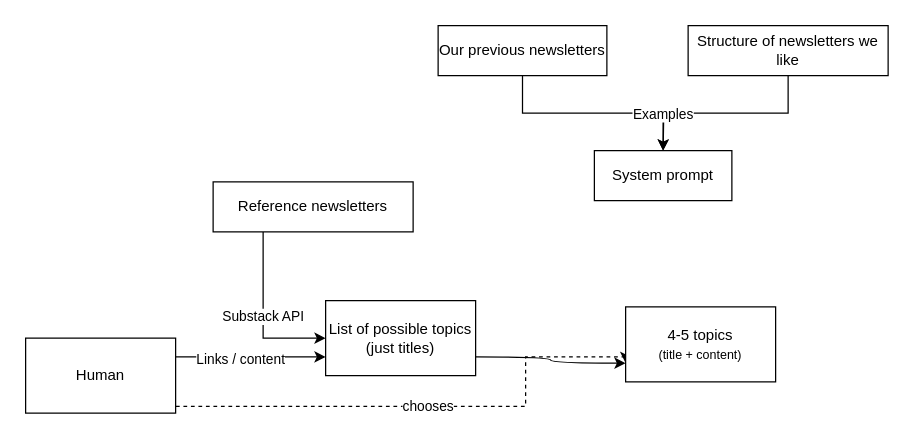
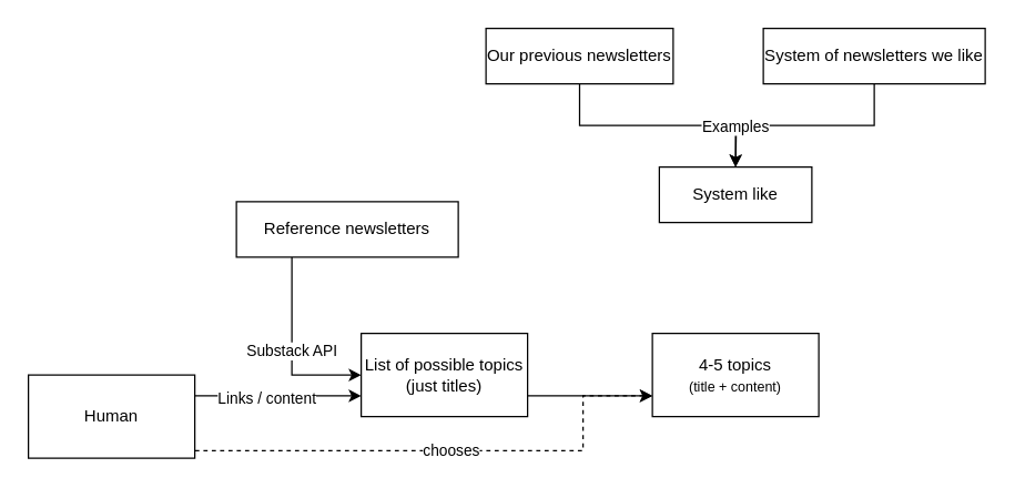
  <mxCell id="0" />
  <mxCell id="1" parent="0" />
  <mxCell id="2" style="edgeStyle=orthogonalEdgeStyle;rounded=0;orthogonalLoop=1;jettySize=auto;html=1;exitX=0.5;exitY=1;exitDx=0;exitDy=0;entryX=0.5;entryY=0;entryDx=0;entryDy=0;" edge="1" parent="1" source="3" target="16"><mxGeometry relative="1" as="geometry" /></mxCell>
  <mxCell id="3" value="Our previous newsletters" style="rounded=0;whiteSpace=wrap;html=1;" vertex="1" parent="1"><mxGeometry x="350" y="20" width="135" height="40" as="geometry" /></mxCell>
  <mxCell id="4" style="edgeStyle=orthogonalEdgeStyle;rounded=0;orthogonalLoop=1;jettySize=auto;html=1;exitX=1;exitY=0.25;exitDx=0;exitDy=0;entryX=0;entryY=0.75;entryDx=0;entryDy=0;" edge="1" parent="1" source="7" target="11"><mxGeometry relative="1" as="geometry" /></mxCell>
  <mxCell id="5" value="Links / content" style="edgeLabel;html=1;align=center;verticalAlign=middle;resizable=0;points=[];" vertex="1" connectable="0" parent="4"><mxGeometry x="-0.143" y="-1" relative="1" as="geometry"><mxPoint as="offset" /></mxGeometry></mxCell>
  <mxCell id="6" value="chooses" style="edgeStyle=orthogonalEdgeStyle;rounded=0;orthogonalLoop=1;jettySize=auto;html=1;exitX=1.002;exitY=0.909;exitDx=0;exitDy=0;entryX=0;entryY=0.75;entryDx=0;entryDy=0;dashed=1;exitPerimeter=0;" edge="1" parent="1" source="7" target="12"><mxGeometry relative="1" as="geometry"><Array as="points"><mxPoint x="420" y="325" /><mxPoint x="420" y="285" /></Array></mxGeometry></mxCell>
  <mxCell id="7" value="Human" style="rounded=0;whiteSpace=wrap;html=1;" vertex="1" parent="1"><mxGeometry x="20" y="270" width="120" height="60" as="geometry" /></mxCell>
  <mxCell id="8" value="Substack API" style="edgeStyle=orthogonalEdgeStyle;rounded=0;orthogonalLoop=1;jettySize=auto;html=1;exitX=0.25;exitY=1;exitDx=0;exitDy=0;entryX=0;entryY=0.5;entryDx=0;entryDy=0;" edge="1" parent="1" source="9" target="11"><mxGeometry relative="1" as="geometry" /></mxCell>
  <mxCell id="9" value="Reference newsletters" style="rounded=0;whiteSpace=wrap;html=1;" vertex="1" parent="1"><mxGeometry x="170" y="145" width="160" height="40" as="geometry" /></mxCell>
  <mxCell id="10" style="edgeStyle=orthogonalEdgeStyle;rounded=0;orthogonalLoop=1;jettySize=auto;html=1;exitX=1;exitY=0.75;exitDx=0;exitDy=0;entryX=0;entryY=0.75;entryDx=0;entryDy=0;jumpStyle=none;curved=1;" edge="1" parent="1" source="11" target="12"><mxGeometry relative="1" as="geometry" /></mxCell>
  <mxCell id="11" value="List of possible topics (just titles)" style="rounded=0;whiteSpace=wrap;html=1;" vertex="1" parent="1"><mxGeometry x="260" y="240" width="120" height="60" as="geometry" /></mxCell>
- <mxCell id="12" value="4-5 topics&lt;br&gt;&lt;font style=&quot;font-size: 10px;&quot;&gt;(title + content)&lt;/font&gt;" style="rounded=0;whiteSpace=wrap;html=1;" vertex="1" parent="1"><mxGeometry x="500" y="245" width="120" height="60" as="geometry" /></mxCell>
+ <mxCell id="12" value="4-5 topics&lt;br&gt;&lt;font style=&quot;font-size: 10px;&quot;&gt;(title + content)&lt;/font&gt;" style="rounded=0;whiteSpace=wrap;html=1;" vertex="1" parent="1"><mxGeometry x="470" y="240" width="120" height="60" as="geometry" /></mxCell>
  <mxCell id="13" style="edgeStyle=orthogonalEdgeStyle;rounded=0;orthogonalLoop=1;jettySize=auto;html=1;exitX=0.5;exitY=1;exitDx=0;exitDy=0;" edge="1" parent="1" source="15"><mxGeometry relative="1" as="geometry"><mxPoint x="530" y="120" as="targetPoint" /></mxGeometry></mxCell>
  <mxCell id="14" value="Examples" style="edgeLabel;html=1;align=center;verticalAlign=middle;resizable=0;points=[];" vertex="1" connectable="0" parent="13"><mxGeometry x="0.624" y="-1" relative="1" as="geometry"><mxPoint as="offset" /></mxGeometry></mxCell>
- <mxCell id="15" value="Structure of newsletters we like" style="rounded=0;whiteSpace=wrap;html=1;" vertex="1" parent="1"><mxGeometry x="550" y="20" width="160" height="40" as="geometry" /></mxCell>
- <mxCell id="16" value="System prompt" style="rounded=0;whiteSpace=wrap;html=1;" vertex="1" parent="1"><mxGeometry x="475" y="120" width="110" height="40" as="geometry" /></mxCell>
+ <mxCell id="15" value="System of newsletters we like" style="rounded=0;whiteSpace=wrap;html=1;" vertex="1" parent="1"><mxGeometry x="550" y="20" width="160" height="40" as="geometry" /></mxCell>
+ <mxCell id="16" value="System like" style="rounded=0;whiteSpace=wrap;html=1;" vertex="1" parent="1"><mxGeometry x="475" y="120" width="110" height="40" as="geometry" /></mxCell>
